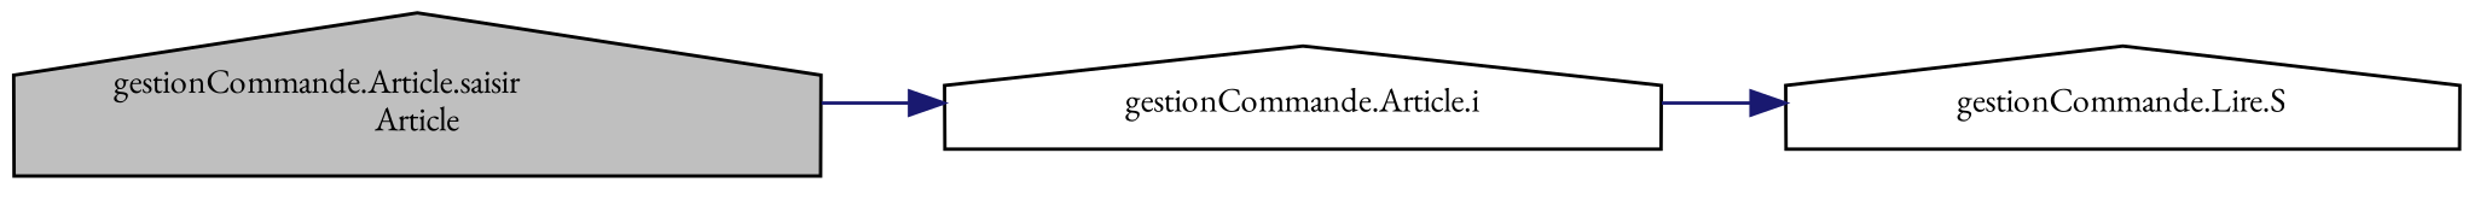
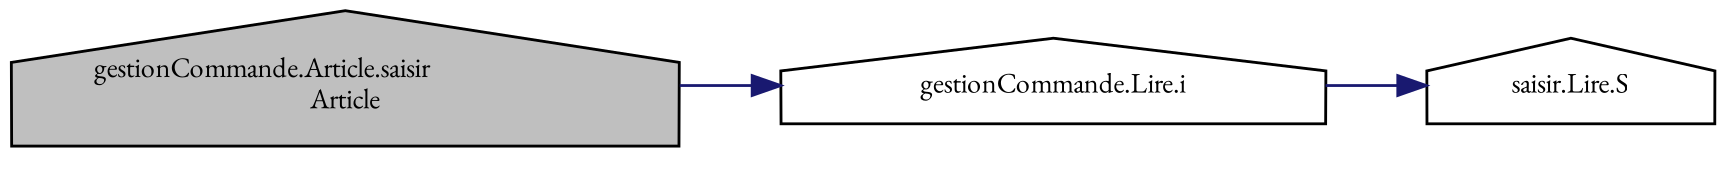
  digraph {
    fontname="EB Garamond"
    rankdir=LR
    node [color=black fillcolor=white fontname="EB Garamond" fontsize=10 shape=house style=filled]
    edge [color=midnightblue fontname="EB Garamond" fontsize=10 labelfontname=Helvetica labelfontsize=10 style=solid]
    n1 [fillcolor=grey75 fontcolor=black height=0.2 label="gestionCommande.Article.saisir\lArticle" width=0.4]
-   n2 [height=0.2 label="gestionCommande.Article.i" width=0.4]
-   n3 [height=0.2 label="gestionCommande.Lire.S" width=0.4]
+   n2 [height=0.2 label="gestionCommande.Lire.i" width=0.4]
+   n3 [height=0.2 label="saisir.Lire.S" width=0.4]
    n1 -> n2
    n2 -> n3
  }
